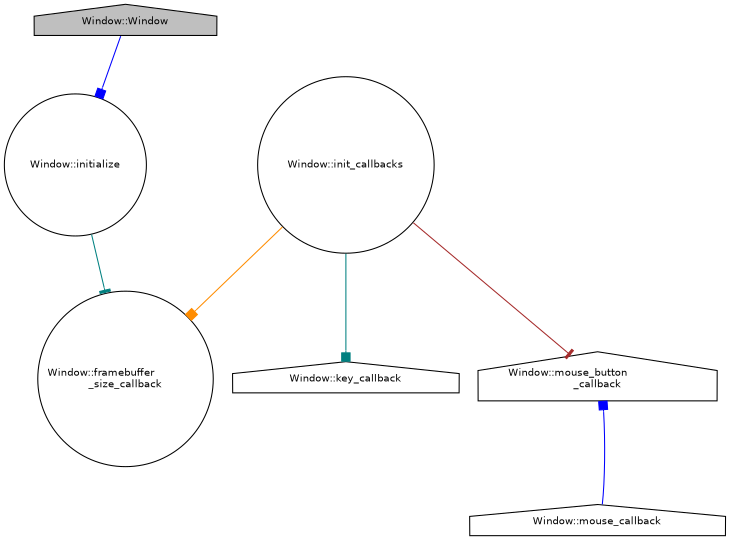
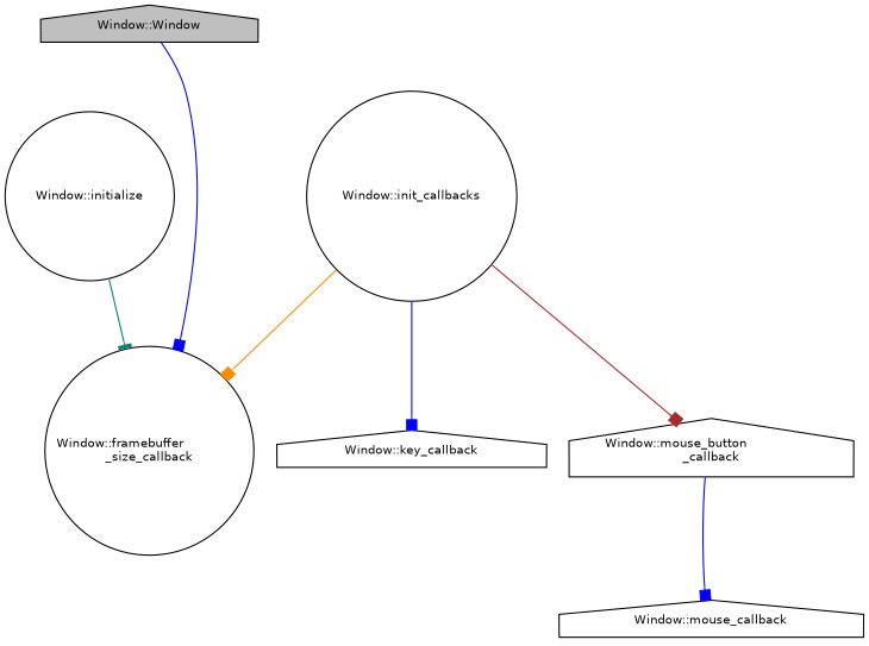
  digraph {
    rankdir=TB
    node [color=black fontname=Helvetica fontsize=10 shape=house]
    edge [arrowhead=box color=blue fontname=Helvetica fontsize=10 labelfontname=Helvetica labelfontsize=10 style=solid]
    n1 [fillcolor=grey75 fontcolor=black height=0.2 label="Window::Window" style=filled width=0.4]
    n2 [height=0.2 label="Window::initialize" shape=circle width=0.4]
    n3 [height=0.2 label="Window::framebuffer\l_size_callback" shape=circle width=0.4]
    n4 [height=0.2 label="Window::init_callbacks" shape=circle width=0.4]
    n5 [height=0.2 label="Window::key_callback" width=0.4]
    n6 [height=0.2 label="Window::mouse_button\l_callback" width=0.4]
    n7 [height=0.2 label="Window::mouse_callback" width=0.4]
-   n1 -> n2
+   n1 -> n3
    n2 -> n3 [arrowhead=tee color=teal]
    n4 -> n3 [color=darkorange]
-   n4 -> n5 [color=teal]
-   n4 -> n6 [arrowhead=tee color=brown]
-   n7 -> n6
+   n4 -> n5
+   n4 -> n6 [color=brown]
+   n6 -> n7
  }
